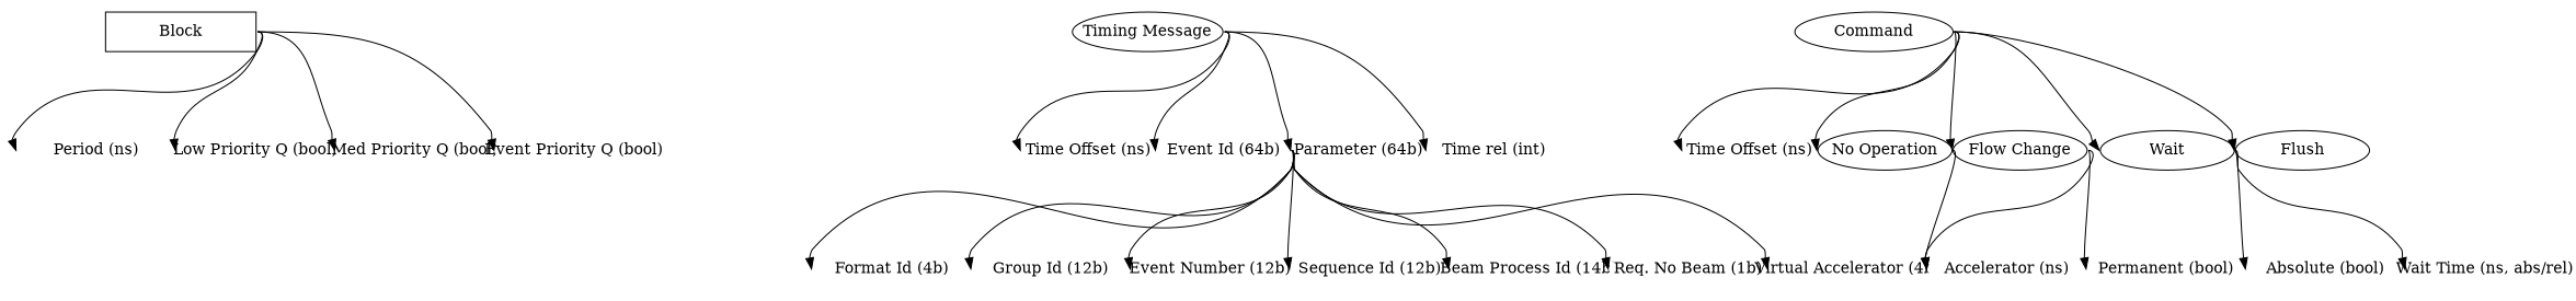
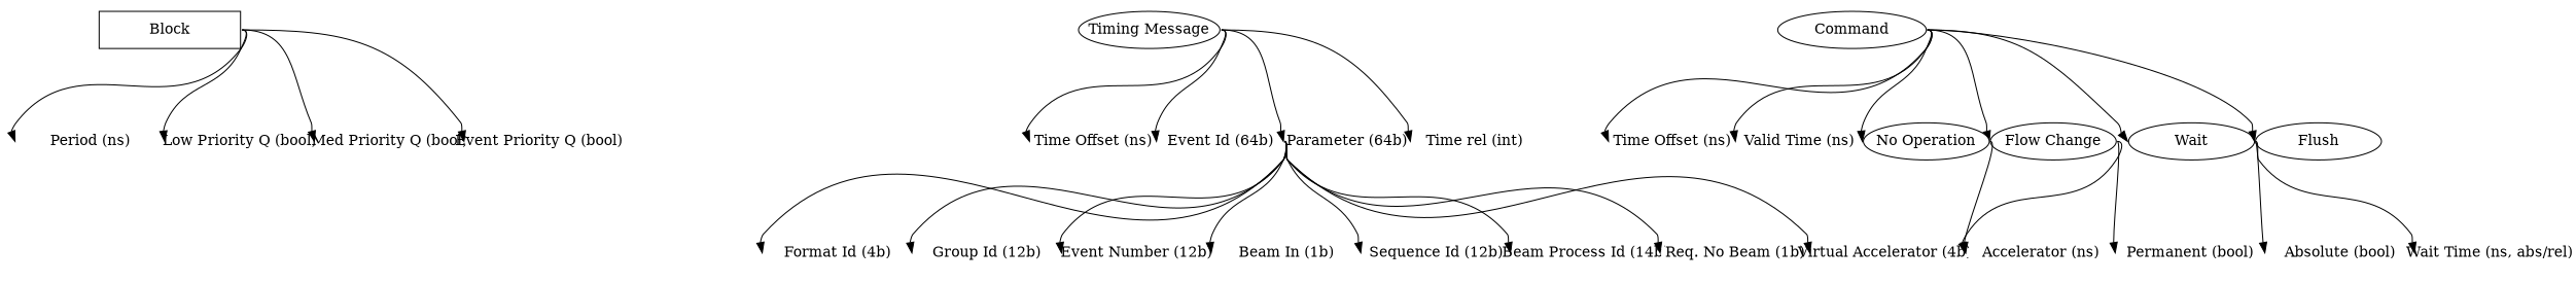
  digraph {
    mindist=0.8
    nodesep=0.001
    rankdir=TB
    ranksep=1.0
    root=Demo
    node [color=white fillcolor=white fixedsize=true labeljust=l shape=oval style=filled]
    edge [color=black headport=w style=solid tailport=e]
    n1 [color=black label=Block shape=rectangle width=1.9]
    n2 [label="Period (ns)" width=2.0]
    n3 [label="Low Priority Q (bool)" width=2.0]
    n4 [label="Med Priority Q (bool)" width=2.0]
    n5 [label="Event Priority Q (bool)" width=2.0]
    dummy [color=black style=invis width=2.0]
    n7 [color=black label="Timing Message" width=1.9]
    n8 [label="Time Offset (ns)" width=1.7]
    n9 [label="Event Id (64b)" width=1.7]
    n10 [label="Parameter (64b)" width=1.7]
    n11 [label="Time rel (int)" width=1.7]
    n12 [label="Format Id (4b)" width=2.0]
    n13 [label="Group Id (12b)" width=2.0]
    n14 [label="Event Number (12b)" width=2.0]
+   n15 [label="Beam In (1b)" width=2.0]
    n16 [label="Sequence Id (12b)" width=2.0]
    n17 [label="Beam Process Id (14b)" width=2.0]
    n18 [label="Req. No Beam (1b)" width=2.0]
    n19 [label="Virtual Accelerator (4b)" width=2.0]
    n20 [color=black label=Command width=2.0]
    n21 [label="Time Offset (ns)" width=1.7]
+   n22 [label="Valid Time (ns)" width=1.7]
    n23 [color=black label="Flow Change" width=1.7]
    n24 [color=black label="No Operation" width=1.7]
    n25 [color=black label=Wait width=1.7]
    n26 [color=black label=Flush width=1.7]
    n27 [label="Accelerator (ns)" width=2.0]
    n28 [label="Permanent (bool)" width=2.0]
    n29 [label="Absolute (bool)" width=2.0]
    n30 [label="Wait Time (ns, abs/rel)" width=2.0]
    subgraph sub_1 {
      n1
      n2
      n3
      n4
      n5
      dummy
    }
    subgraph sub_2 {
      n7
      n8
      n9
      n10
      n11
      n12
      n13
      n14
+     n15
      n16
      n17
      n18
      n19
    }
    subgraph sub_3 {
      n20
      n21
+     n22
      n23
      n24
      n25
      n26
      n27
      n28
      n29
      n30
    }
    n1 -> n2
    n1 -> n3
    n1 -> n4
    n1 -> n5
    n5 -> dummy [style=invis]
    n7 -> n8
    n7 -> n9
    n7 -> n10
    n7 -> n11
    n9 -> n12
    n9 -> n13
    n9 -> n14
+   n9 -> n15
    n9 -> n16
    n9 -> n17
    n9 -> n18
    n9 -> n19
    n20 -> n21
+   n20 -> n22
    n20 -> n23
    n20 -> n24
    n20 -> n25
    n20 -> n26
    n23 -> n27
    n23 -> n28
    n24 -> n27
    n25 -> n29
    n25 -> n30
  }
